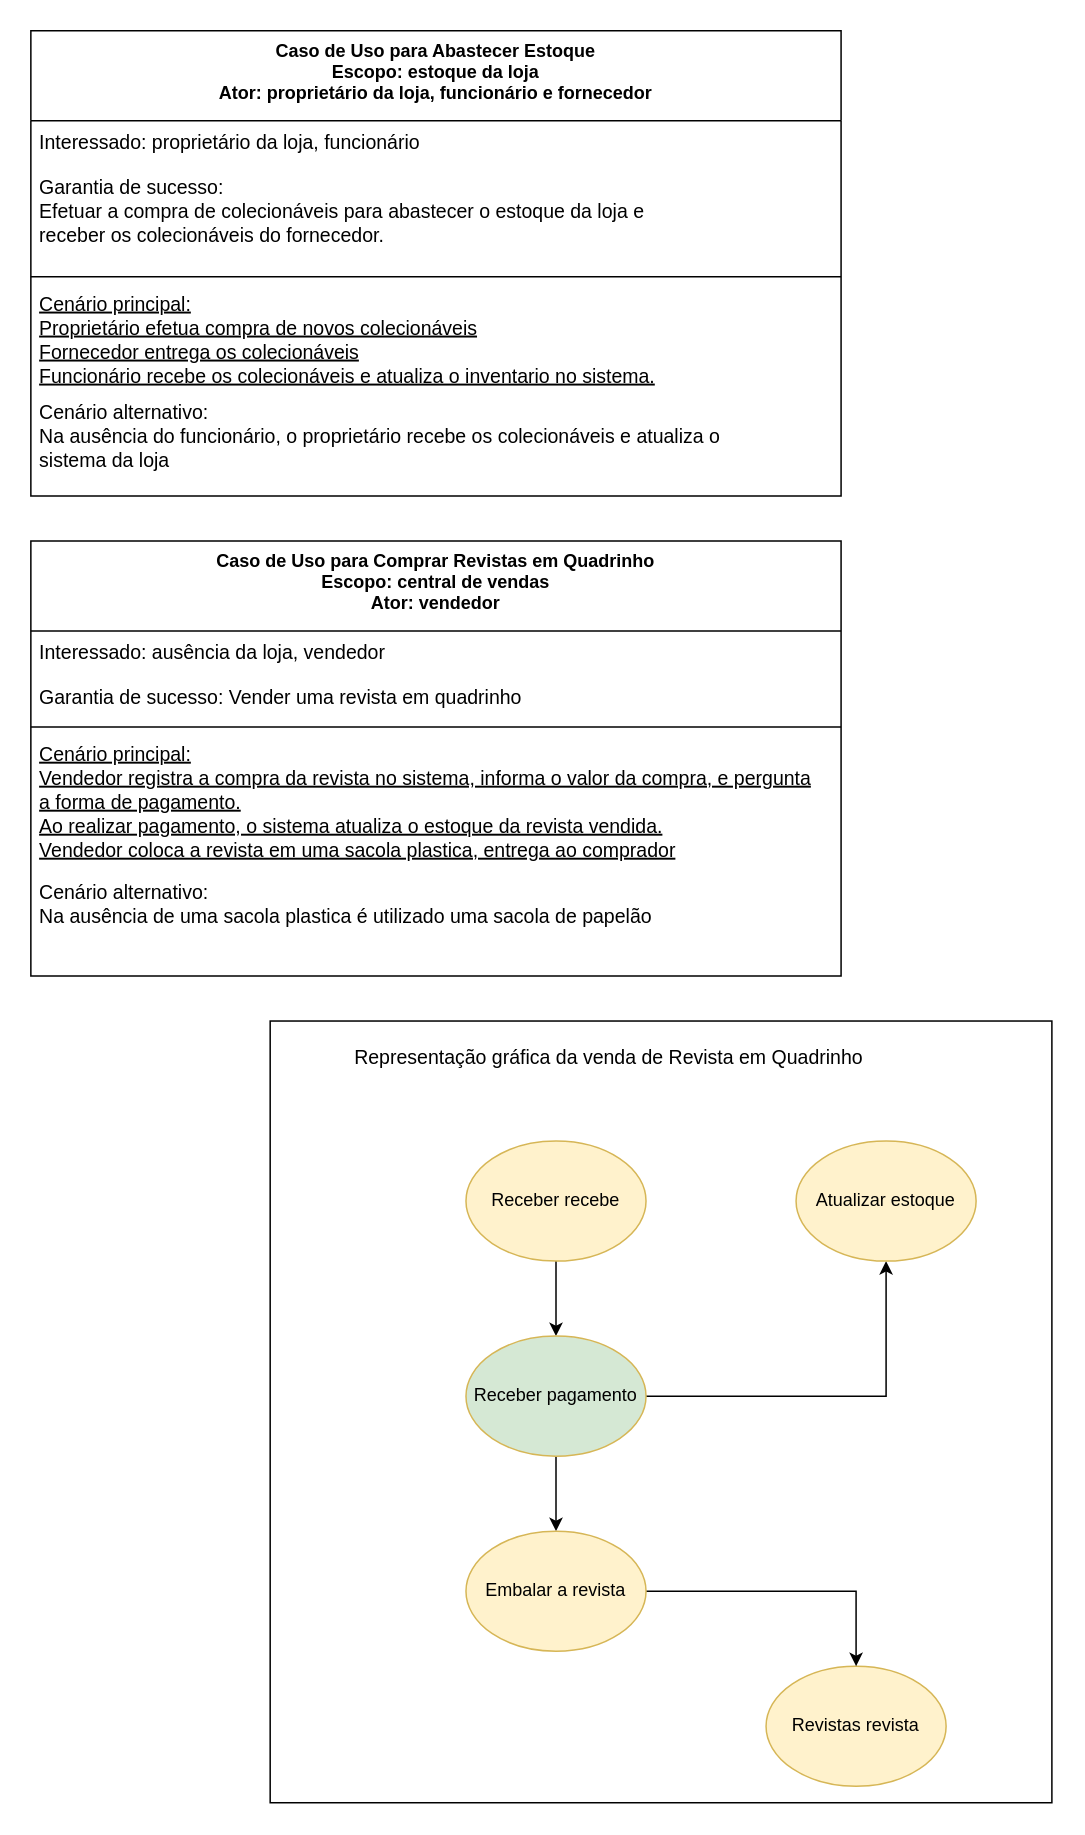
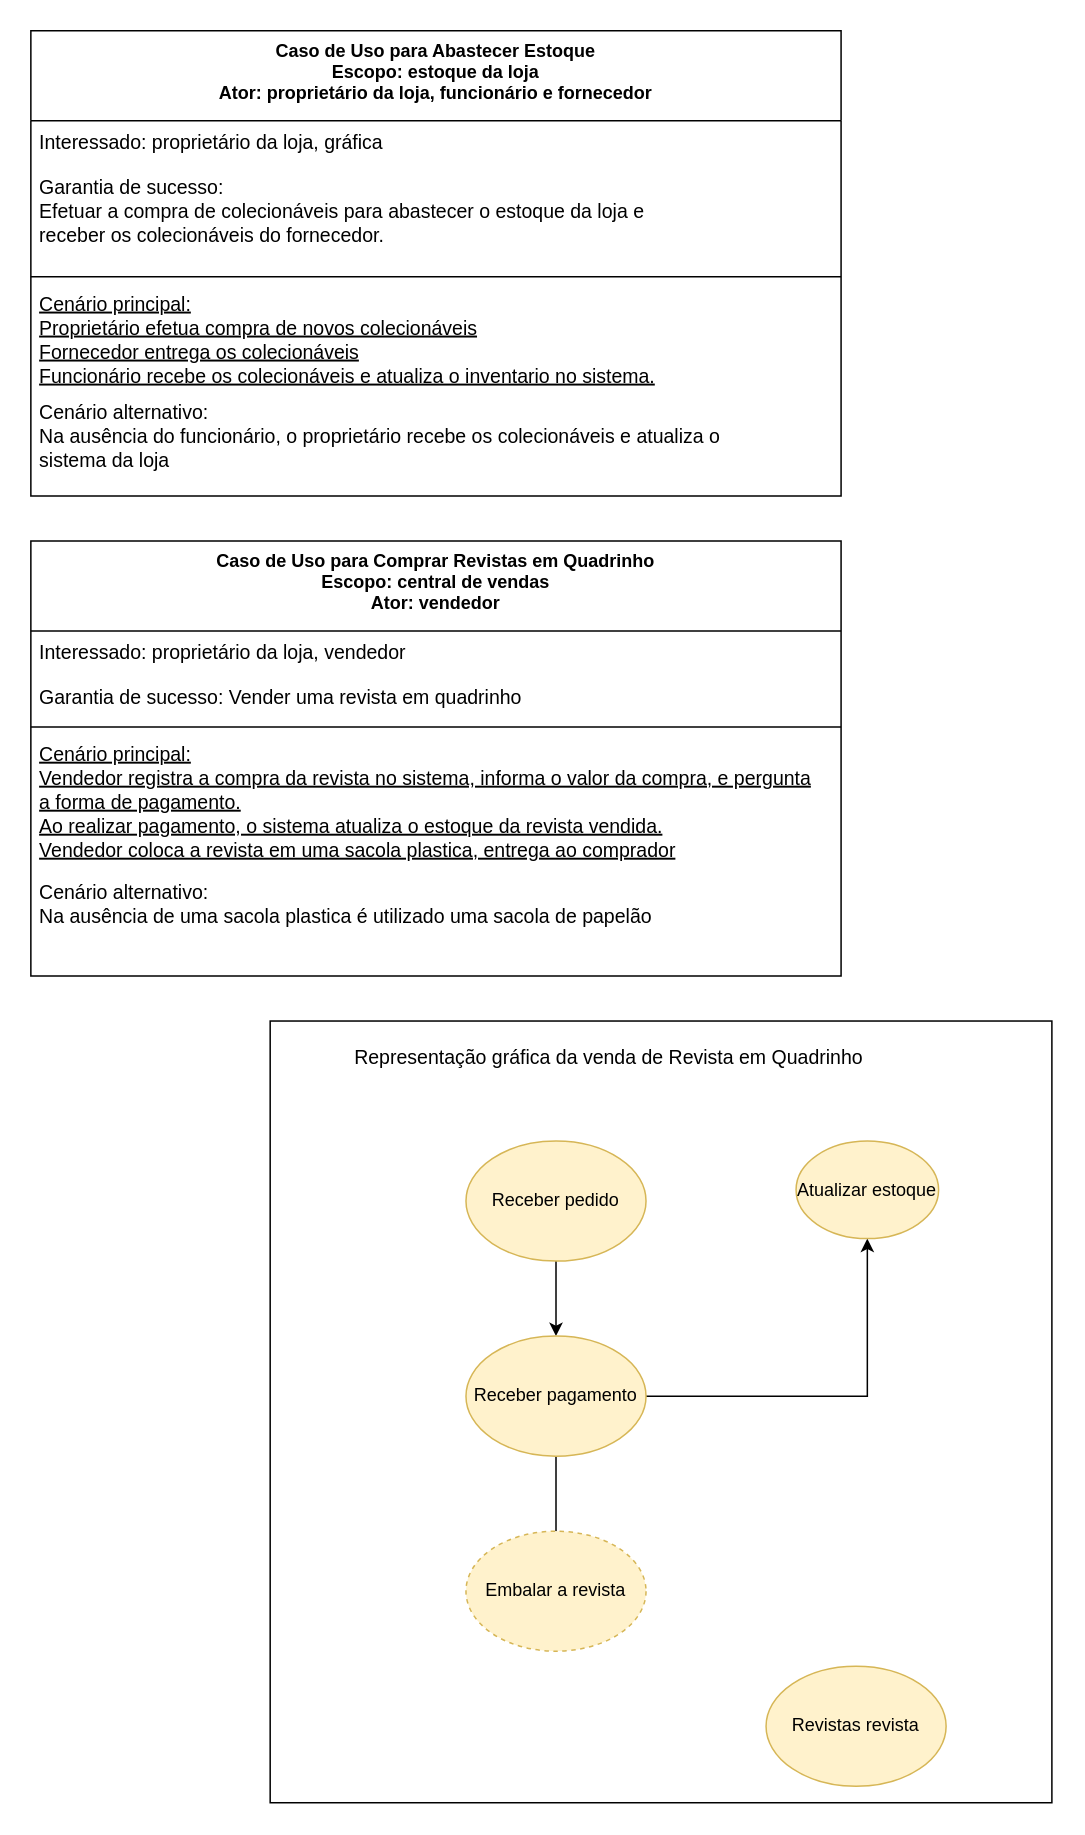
  <mxCell id="0" />
  <mxCell id="1" parent="0" />
  <mxCell id="2" value="" style="whiteSpace=wrap;html=1;aspect=fixed;" vertex="1" parent="1"><mxGeometry x="179.5" y="680" width="521" height="521" as="geometry" /></mxCell>
  <mxCell id="3" value="Caso de Uso para Abastecer Estoque&#10;Escopo: estoque da loja&#10;Ator: proprietário da loja, funcionário e fornecedor" style="swimlane;fontStyle=1;align=center;verticalAlign=top;childLayout=stackLayout;horizontal=1;startSize=60;horizontalStack=0;resizeParent=1;resizeLast=0;collapsible=1;marginBottom=0;rounded=0;shadow=0;strokeWidth=1;" parent="1" vertex="1"><mxGeometry x="20" y="20" width="540" height="310" as="geometry"><mxRectangle x="130" y="150" width="160" height="26" as="alternateBounds" /></mxGeometry></mxCell>
- <mxCell id="4" value="Interessado: proprietário da loja, funcionário" style="text;align=left;verticalAlign=top;spacingLeft=4;spacingRight=4;overflow=hidden;rotatable=0;points=[[0,0.5],[1,0.5]];portConstraint=eastwest;fontSize=13;" parent="3" vertex="1"><mxGeometry y="60" width="540" height="30" as="geometry" /></mxCell>
+ <mxCell id="4" value="Interessado: proprietário da loja, gráfica" style="text;align=left;verticalAlign=top;spacingLeft=4;spacingRight=4;overflow=hidden;rotatable=0;points=[[0,0.5],[1,0.5]];portConstraint=eastwest;fontSize=13;" parent="3" vertex="1"><mxGeometry y="60" width="540" height="30" as="geometry" /></mxCell>
  <mxCell id="5" value="Garantia de sucesso:&#10;Efetuar a compra de colecionáveis para abastecer o estoque da loja e&#10;receber os colecionáveis do fornecedor." style="text;align=left;verticalAlign=top;spacingLeft=4;spacingRight=4;overflow=hidden;rotatable=0;points=[[0,0.5],[1,0.5]];portConstraint=eastwest;rounded=0;shadow=0;html=0;fontSize=13;" parent="3" vertex="1"><mxGeometry y="90" width="540" height="70" as="geometry" /></mxCell>
  <mxCell id="6" value="" style="line;html=1;strokeWidth=1;align=left;verticalAlign=middle;spacingTop=-1;spacingLeft=3;spacingRight=3;rotatable=0;labelPosition=right;points=[];portConstraint=eastwest;" parent="3" vertex="1"><mxGeometry y="160" width="540" height="8" as="geometry" /></mxCell>
  <mxCell id="7" value="Cenário principal:&#10;Proprietário efetua compra de novos colecionáveis&#10;Fornecedor entrega os colecionáveis&#10;Funcionário recebe os colecionáveis e atualiza o inventario no sistema.&#10;" style="text;align=left;verticalAlign=top;spacingLeft=4;spacingRight=4;overflow=hidden;rotatable=0;points=[[0,0.5],[1,0.5]];portConstraint=eastwest;fontStyle=4;fontSize=13;" parent="3" vertex="1"><mxGeometry y="168" width="540" height="72" as="geometry" /></mxCell>
  <mxCell id="8" value="Cenário alternativo:&#10;Na ausência do funcionário, o proprietário recebe os colecionáveis e atualiza o &#10;sistema da loja" style="text;align=left;verticalAlign=top;spacingLeft=4;spacingRight=4;overflow=hidden;rotatable=0;points=[[0,0.5],[1,0.5]];portConstraint=eastwest;fontSize=13;" parent="3" vertex="1"><mxGeometry y="240" width="540" height="70" as="geometry" /></mxCell>
  <mxCell id="9" value="Caso de Uso para Comprar Revistas em Quadrinho&#10;Escopo: central de vendas&#10;Ator: vendedor&#10;" style="swimlane;fontStyle=1;align=center;verticalAlign=top;childLayout=stackLayout;horizontal=1;startSize=60;horizontalStack=0;resizeParent=1;resizeLast=0;collapsible=1;marginBottom=0;rounded=0;shadow=0;strokeWidth=1;" vertex="1" parent="1"><mxGeometry x="20" y="360" width="540" height="290" as="geometry"><mxRectangle x="130" y="150" width="160" height="26" as="alternateBounds" /></mxGeometry></mxCell>
- <mxCell id="10" value="Interessado: ausência da loja, vendedor" style="text;align=left;verticalAlign=top;spacingLeft=4;spacingRight=4;overflow=hidden;rotatable=0;points=[[0,0.5],[1,0.5]];portConstraint=eastwest;fontSize=13;" vertex="1" parent="9"><mxGeometry y="60" width="540" height="30" as="geometry" /></mxCell>
+ <mxCell id="10" value="Interessado: proprietário da loja, vendedor" style="text;align=left;verticalAlign=top;spacingLeft=4;spacingRight=4;overflow=hidden;rotatable=0;points=[[0,0.5],[1,0.5]];portConstraint=eastwest;fontSize=13;" vertex="1" parent="9"><mxGeometry y="60" width="540" height="30" as="geometry" /></mxCell>
  <mxCell id="11" value="Garantia de sucesso: Vender uma revista em quadrinho" style="text;align=left;verticalAlign=top;spacingLeft=4;spacingRight=4;overflow=hidden;rotatable=0;points=[[0,0.5],[1,0.5]];portConstraint=eastwest;rounded=0;shadow=0;html=0;fontSize=13;" vertex="1" parent="9"><mxGeometry y="90" width="540" height="30" as="geometry" /></mxCell>
  <mxCell id="12" value="" style="line;html=1;strokeWidth=1;align=left;verticalAlign=middle;spacingTop=-1;spacingLeft=3;spacingRight=3;rotatable=0;labelPosition=right;points=[];portConstraint=eastwest;" vertex="1" parent="9"><mxGeometry y="120" width="540" height="8" as="geometry" /></mxCell>
  <mxCell id="13" value="Cenário principal:&#10;Vendedor registra a compra da revista no sistema, informa o valor da compra, e pergunta&#10;a forma de pagamento.&#10;Ao realizar pagamento, o sistema atualiza o estoque da revista vendida.&#10;Vendedor coloca a revista em uma sacola plastica, entrega ao comprador" style="text;align=left;verticalAlign=top;spacingLeft=4;spacingRight=4;overflow=hidden;rotatable=0;points=[[0,0.5],[1,0.5]];portConstraint=eastwest;fontStyle=4;fontSize=13;" vertex="1" parent="9"><mxGeometry y="128" width="540" height="92" as="geometry" /></mxCell>
  <mxCell id="14" value="Cenário alternativo:&#10;Na ausência de uma sacola plastica é utilizado uma sacola de papelão" style="text;align=left;verticalAlign=top;spacingLeft=4;spacingRight=4;overflow=hidden;rotatable=0;points=[[0,0.5],[1,0.5]];portConstraint=eastwest;fontSize=13;" vertex="1" parent="9"><mxGeometry y="220" width="540" height="70" as="geometry" /></mxCell>
  <mxCell id="15" value="Representação gráfica da venda de Revista em Quadrinho" style="text;align=left;verticalAlign=top;spacingLeft=4;spacingRight=4;overflow=hidden;rotatable=0;points=[[0,0.5],[1,0.5]];portConstraint=eastwest;fontSize=13;" vertex="1" parent="1"><mxGeometry x="230" y="690" width="440" height="30" as="geometry" /></mxCell>
  <mxCell id="16" style="edgeStyle=orthogonalEdgeStyle;rounded=0;orthogonalLoop=1;jettySize=auto;html=1;fontSize=13;" edge="1" parent="1" source="17" target="20"><mxGeometry relative="1" as="geometry" /></mxCell>
- <mxCell id="17" value="Receber recebe" style="ellipse;whiteSpace=wrap;html=1;fillColor=#fff2cc;strokeColor=#d6b656;" vertex="1" parent="1"><mxGeometry x="310" y="760" width="120" height="80" as="geometry" /></mxCell>
- <mxCell id="18" value="" style="edgeStyle=orthogonalEdgeStyle;rounded=0;orthogonalLoop=1;jettySize=auto;html=1;" edge="1" parent="1" source="20" target="24"><mxGeometry relative="1" as="geometry" /></mxCell>
+ <mxCell id="17" value="Receber pedido" style="ellipse;whiteSpace=wrap;html=1;fillColor=#fff2cc;strokeColor=#d6b656;" vertex="1" parent="1"><mxGeometry x="310" y="760" width="120" height="80" as="geometry" /></mxCell>
+ <mxCell id="18" value="" style="edgeStyle=orthogonalEdgeStyle;rounded=0;orthogonalLoop=1;jettySize=auto;html=1;endArrow=none;" edge="1" parent="1" source="20" target="24"><mxGeometry relative="1" as="geometry" /></mxCell>
  <mxCell id="19" style="edgeStyle=orthogonalEdgeStyle;rounded=0;orthogonalLoop=1;jettySize=auto;html=1;entryX=0.5;entryY=1;entryDx=0;entryDy=0;fontSize=13;" edge="1" parent="1" source="20" target="21"><mxGeometry relative="1" as="geometry" /></mxCell>
- <mxCell id="20" value="Receber pagamento" style="ellipse;whiteSpace=wrap;html=1;fillColor=#d5e8d4;strokeColor=#d6b656;" vertex="1" parent="1"><mxGeometry x="310" y="890" width="120" height="80" as="geometry" /></mxCell>
- <mxCell id="21" value="Atualizar estoque" style="ellipse;whiteSpace=wrap;html=1;fillColor=#fff2cc;strokeColor=#d6b656;" vertex="1" parent="1"><mxGeometry x="530" y="760" width="120" height="80" as="geometry" /></mxCell>
+ <mxCell id="20" value="Receber pagamento" style="ellipse;whiteSpace=wrap;html=1;fillColor=#fff2cc;strokeColor=#d6b656;" vertex="1" parent="1"><mxGeometry x="310" y="890" width="120" height="80" as="geometry" /></mxCell>
+ <mxCell id="21" value="Atualizar estoque" style="ellipse;whiteSpace=wrap;html=1;fillColor=#fff2cc;strokeColor=#d6b656;" vertex="1" parent="1"><mxGeometry x="530" y="760" width="95" height="65" as="geometry" /></mxCell>
  <mxCell id="22" value="Revistas revista" style="ellipse;whiteSpace=wrap;html=1;fillColor=#fff2cc;strokeColor=#d6b656;" vertex="1" parent="1"><mxGeometry x="510" y="1110" width="120" height="80" as="geometry" /></mxCell>
- <mxCell id="23" style="edgeStyle=orthogonalEdgeStyle;rounded=0;orthogonalLoop=1;jettySize=auto;html=1;" edge="1" parent="1" source="24" target="22"><mxGeometry relative="1" as="geometry" /></mxCell>
- <mxCell id="24" value="Embalar a revista" style="ellipse;whiteSpace=wrap;html=1;fillColor=#fff2cc;strokeColor=#d6b656;" vertex="1" parent="1"><mxGeometry x="310" y="1020" width="120" height="80" as="geometry" /></mxCell>
+ <mxCell id="24" value="Embalar a revista" style="ellipse;whiteSpace=wrap;html=1;fillColor=#fff2cc;strokeColor=#d6b656;dashed=1;" vertex="1" parent="1"><mxGeometry x="310" y="1020" width="120" height="80" as="geometry" /></mxCell>
